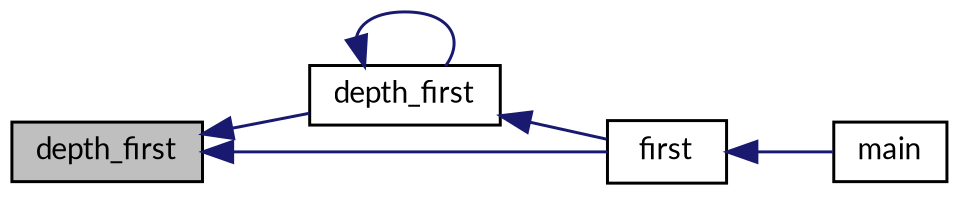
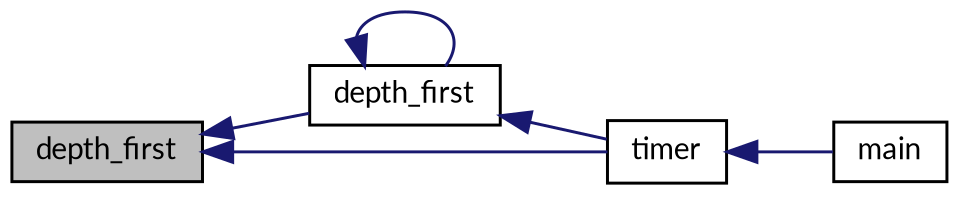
  digraph {
    rankdir=LR
    fontname=Lato
    node [color=black fillcolor=white fontname=Lato fontsize=10 shape=record style=filled]
    edge [color=midnightblue dir=back fontname=Lato fontsize=10 labelfontname=Helvetica labelfontsize=10 style=solid]
    n1 [fillcolor=grey75 fontcolor=black height=0.2 label=depth_first width=0.4]
    n2 [height=0.2 label=depth_first width=0.4]
-   n3 [height=0.2 label=first width=0.4]
+   n3 [height=0.2 label=timer width=0.4]
    n4 [height=0.2 label=main width=0.4]
    n1 -> n2
    n1 -> n3
    n2 -> n2
    n2 -> n3
    n3 -> n4
  }
